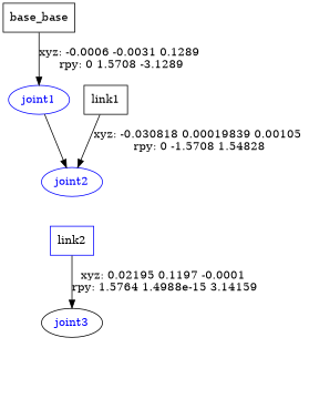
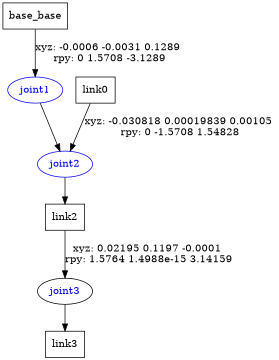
  digraph {
    node [shape=box]
    n1 [label=base_base]
    joint1 [color=blue fontcolor=blue shape=ellipse]
    joint2 [color=blue fontcolor=blue shape=ellipse]
-   n4 [label=link1]
-   n5 [label=link2 color=blue]
+   n4 [label=link0]
+   n5 [label=link2]
    joint3 [color=black fontcolor=blue shape=ellipse]
+   n7 [label=link3]
    n1 -> joint1 [label="xyz: -0.0006 -0.0031 0.1289 \nrpy: 0 1.5708 -3.1289"]
    joint1 -> joint2
+   joint2 -> n5
    n4 -> joint2 [label="xyz: -0.030818 0.00019839 0.00105 \nrpy: 0 -1.5708 1.54828"]
    n5 -> joint3 [label="xyz: 0.02195 0.1197 -0.0001 \nrpy: 1.5764 1.4988e-15 3.14159"]
+   joint3 -> n7
  }
